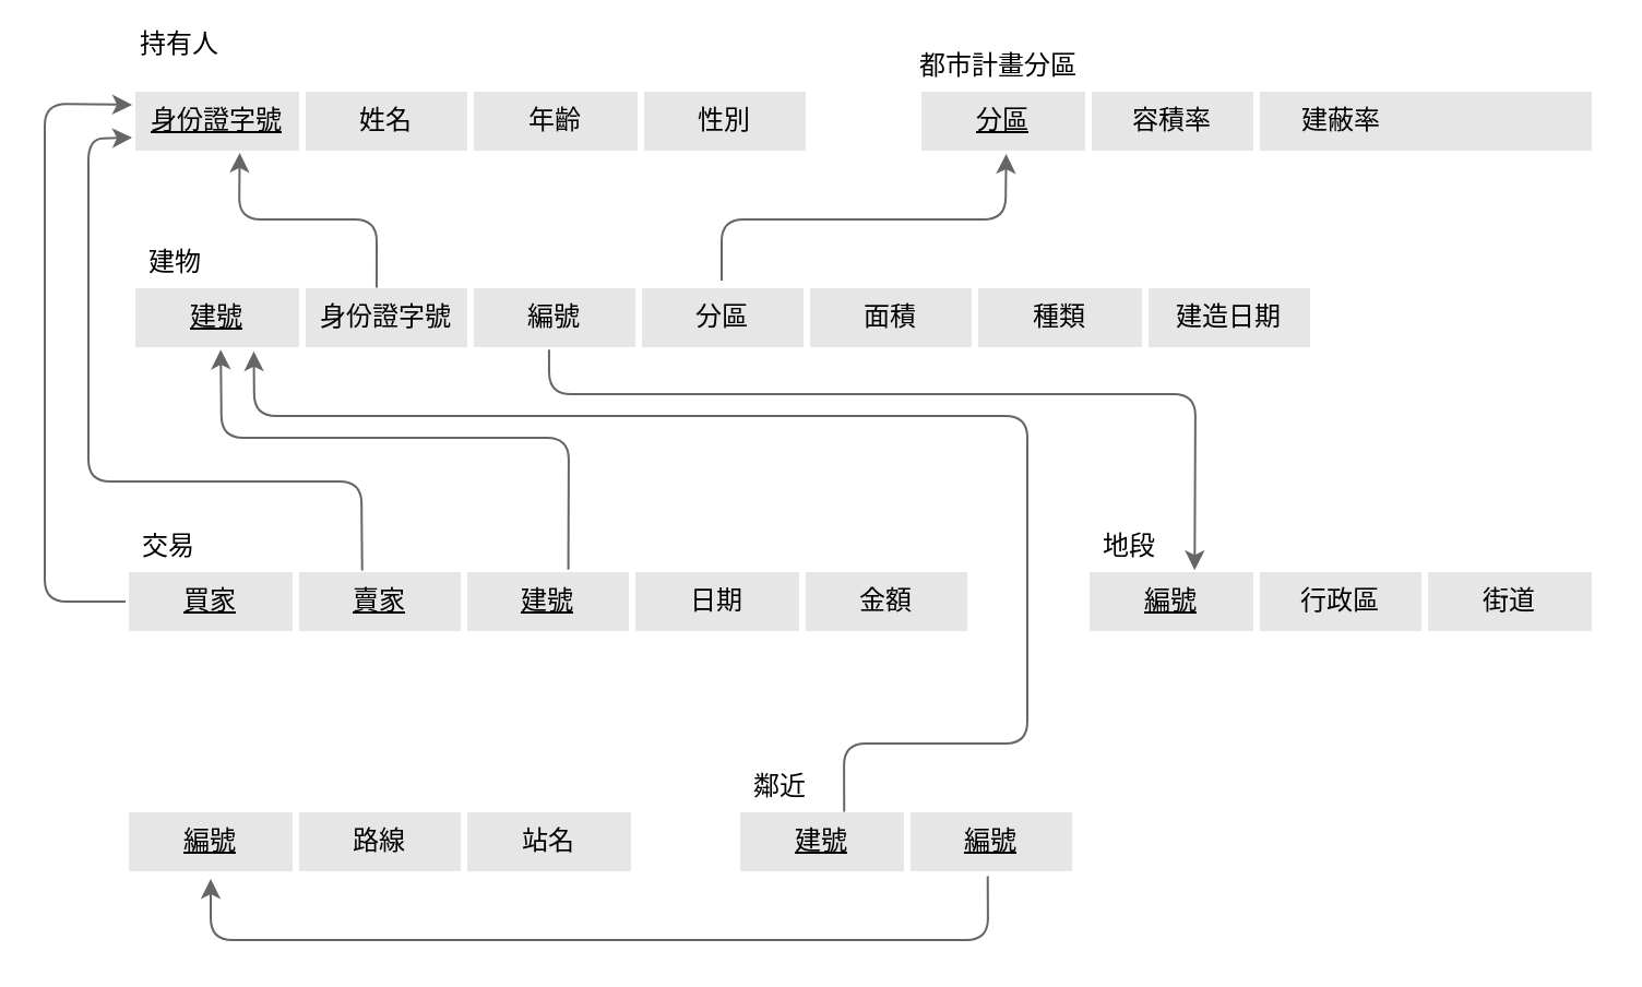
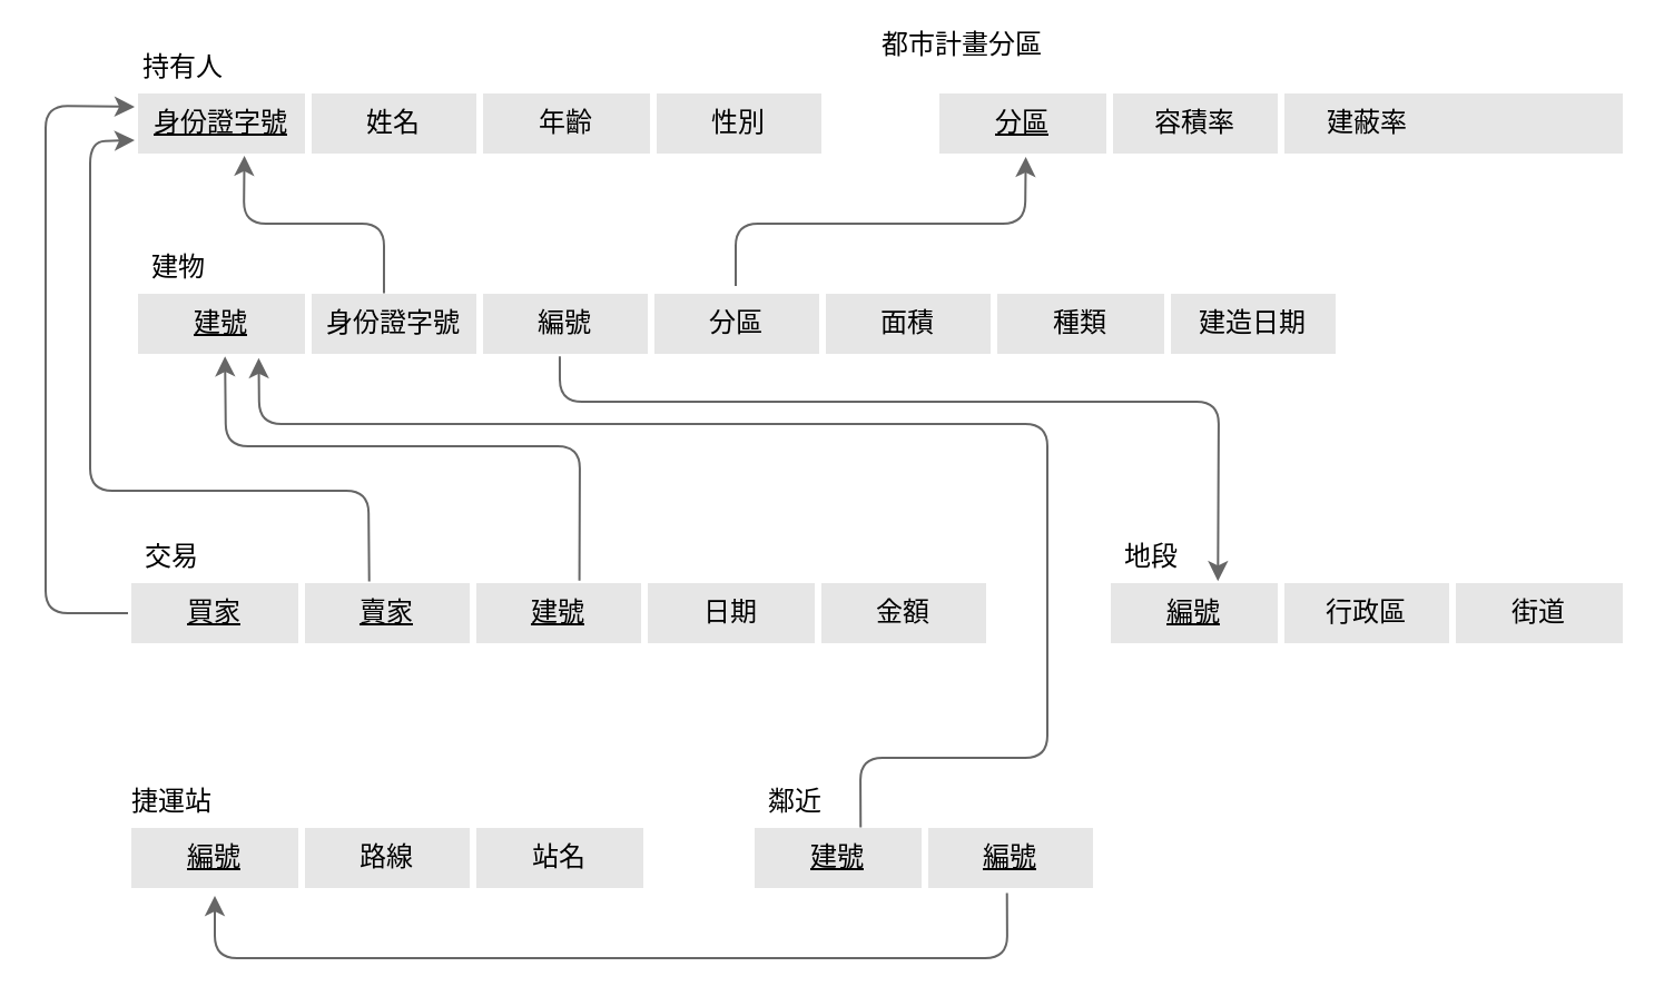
  <mxCell id="0" />
  <mxCell id="1" parent="0" />
  <mxCell id="2" value="" style="shape=table;html=1;whiteSpace=wrap;startSize=0;container=1;collapsible=0;childLayout=tableLayout;fillColor=#E6E6E6;strokeColor=#FFFFFF;strokeWidth=3;" parent="1" vertex="1"><mxGeometry x="60" y="40" width="310" height="30" as="geometry" /></mxCell>
  <mxCell id="3" value="" style="shape=partialRectangle;html=1;whiteSpace=wrap;collapsible=0;dropTarget=0;pointerEvents=0;fillColor=none;top=0;left=0;bottom=0;right=0;points=[[0,0.5],[1,0.5]];portConstraint=eastwest;" parent="2" vertex="1"><mxGeometry width="310" height="30" as="geometry" /></mxCell>
  <mxCell id="4" value="&lt;u&gt;身份證字號&lt;/u&gt;" style="shape=partialRectangle;html=1;whiteSpace=wrap;connectable=0;overflow=hidden;top=0;left=0;bottom=0;right=0;fillColor=none;" parent="3" vertex="1"><mxGeometry width="78" height="30" as="geometry" /></mxCell>
  <mxCell id="5" value="姓名" style="shape=partialRectangle;html=1;whiteSpace=wrap;connectable=0;overflow=hidden;fillColor=none;top=0;left=0;bottom=0;right=0;" parent="3" vertex="1"><mxGeometry x="78" width="77" height="30" as="geometry" /></mxCell>
  <mxCell id="6" value="年齡" style="shape=partialRectangle;html=1;whiteSpace=wrap;connectable=0;overflow=hidden;fillColor=none;top=0;left=0;bottom=0;right=0;" parent="3" vertex="1"><mxGeometry x="155" width="78" height="30" as="geometry" /></mxCell>
  <mxCell id="7" value="性別" style="shape=partialRectangle;html=1;whiteSpace=wrap;connectable=0;overflow=hidden;fillColor=none;top=0;left=0;bottom=0;right=0;" parent="3" vertex="1"><mxGeometry x="233" width="77" height="30" as="geometry" /></mxCell>
- <mxCell id="8" value="持有人" style="text;html=1;strokeColor=none;fillColor=none;align=center;verticalAlign=middle;whiteSpace=wrap;rounded=0;" parent="1" vertex="1"><mxGeometry x="62" y="10" width="40" height="20" as="geometry" /></mxCell>
+ <mxCell id="8" value="持有人" style="text;html=1;strokeColor=none;fillColor=none;align=center;verticalAlign=middle;whiteSpace=wrap;rounded=0;" parent="1" vertex="1"><mxGeometry x="62" y="20" width="40" height="20" as="geometry" /></mxCell>
  <mxCell id="9" value="" style="shape=table;html=1;whiteSpace=wrap;startSize=0;container=1;collapsible=0;childLayout=tableLayout;fillColor=#E6E6E6;strokeColor=#FFFFFF;strokeWidth=3;" parent="1" vertex="1"><mxGeometry x="60" y="130" width="541" height="30" as="geometry" /></mxCell>
  <mxCell id="10" value="" style="shape=partialRectangle;html=1;whiteSpace=wrap;collapsible=0;dropTarget=0;pointerEvents=0;fillColor=none;top=0;left=0;bottom=0;right=0;points=[[0,0.5],[1,0.5]];portConstraint=eastwest;" parent="9" vertex="1"><mxGeometry width="541" height="30" as="geometry" /></mxCell>
  <mxCell id="11" value="&lt;u&gt;建號&lt;/u&gt;" style="shape=partialRectangle;html=1;whiteSpace=wrap;connectable=0;overflow=hidden;top=0;left=0;bottom=0;right=0;fillColor=none;" parent="10" vertex="1"><mxGeometry width="78" height="30" as="geometry" /></mxCell>
  <mxCell id="12" value="&lt;span&gt;身份證字號&lt;/span&gt;" style="shape=partialRectangle;html=1;whiteSpace=wrap;connectable=0;overflow=hidden;fillColor=none;top=0;left=0;bottom=0;right=0;" parent="10" vertex="1"><mxGeometry x="78" width="77" height="30" as="geometry" /></mxCell>
  <mxCell id="13" value="編號" style="shape=partialRectangle;html=1;whiteSpace=wrap;connectable=0;overflow=hidden;fillColor=none;top=0;left=0;bottom=0;right=0;" parent="10" vertex="1"><mxGeometry x="155" width="77" height="30" as="geometry" /></mxCell>
  <mxCell id="14" value="分區" style="shape=partialRectangle;html=1;whiteSpace=wrap;connectable=0;overflow=hidden;fillColor=none;top=0;left=0;bottom=0;right=0;" parent="10" vertex="1"><mxGeometry x="232" width="77" height="30" as="geometry" /></mxCell>
  <mxCell id="15" value="面積&lt;br&gt;" style="shape=partialRectangle;html=1;whiteSpace=wrap;connectable=0;overflow=hidden;fillColor=none;top=0;left=0;bottom=0;right=0;" parent="10" vertex="1"><mxGeometry x="309" width="77" height="30" as="geometry" /></mxCell>
  <mxCell id="16" value="種類" style="shape=partialRectangle;html=1;whiteSpace=wrap;connectable=0;overflow=hidden;fillColor=none;top=0;left=0;bottom=0;right=0;" parent="10" vertex="1"><mxGeometry x="386" width="78" height="30" as="geometry" /></mxCell>
  <mxCell id="17" value="建造日期" style="shape=partialRectangle;html=1;whiteSpace=wrap;connectable=0;overflow=hidden;fillColor=none;top=0;left=0;bottom=0;right=0;" parent="10" vertex="1"><mxGeometry x="464" width="77" height="30" as="geometry" /></mxCell>
  <mxCell id="18" value="建物" style="text;html=1;strokeColor=none;fillColor=none;align=center;verticalAlign=middle;whiteSpace=wrap;rounded=0;" parent="1" vertex="1"><mxGeometry x="60" y="110" width="40" height="20" as="geometry" /></mxCell>
  <mxCell id="19" value="" style="shape=table;html=1;whiteSpace=wrap;startSize=0;container=1;collapsible=0;childLayout=tableLayout;fillColor=#E6E6E6;strokeColor=#FFFFFF;strokeWidth=3;" parent="1" vertex="1"><mxGeometry x="497" y="260" width="233" height="30" as="geometry" /></mxCell>
  <mxCell id="20" value="" style="shape=partialRectangle;html=1;whiteSpace=wrap;collapsible=0;dropTarget=0;pointerEvents=0;fillColor=none;top=0;left=0;bottom=0;right=0;points=[[0,0.5],[1,0.5]];portConstraint=eastwest;" parent="19" vertex="1"><mxGeometry width="233" height="30" as="geometry" /></mxCell>
  <mxCell id="21" value="&lt;u&gt;編號&lt;/u&gt;" style="shape=partialRectangle;html=1;whiteSpace=wrap;connectable=0;overflow=hidden;top=0;left=0;bottom=0;right=0;fillColor=none;" parent="20" vertex="1"><mxGeometry width="78" height="30" as="geometry" /></mxCell>
  <mxCell id="22" value="行政區" style="shape=partialRectangle;html=1;whiteSpace=wrap;connectable=0;overflow=hidden;fillColor=none;top=0;left=0;bottom=0;right=0;" parent="20" vertex="1"><mxGeometry x="78" width="77" height="30" as="geometry" /></mxCell>
  <mxCell id="23" value="街道" style="shape=partialRectangle;html=1;whiteSpace=wrap;connectable=0;overflow=hidden;fillColor=none;top=0;left=0;bottom=0;right=0;" parent="20" vertex="1"><mxGeometry x="155" width="78" height="30" as="geometry" /></mxCell>
  <mxCell id="24" value="地段" style="text;html=1;strokeColor=none;fillColor=none;align=center;verticalAlign=middle;whiteSpace=wrap;rounded=0;" parent="1" vertex="1"><mxGeometry x="497" y="240" width="40" height="20" as="geometry" /></mxCell>
  <mxCell id="25" value="" style="shape=table;html=1;whiteSpace=wrap;startSize=0;container=1;collapsible=0;childLayout=tableLayout;fillColor=#E6E6E6;strokeColor=#FFFFFF;strokeWidth=3;" parent="1" vertex="1"><mxGeometry x="57" y="370" width="233" height="30" as="geometry" /></mxCell>
  <mxCell id="26" value="" style="shape=partialRectangle;html=1;whiteSpace=wrap;collapsible=0;dropTarget=0;pointerEvents=0;fillColor=none;top=0;left=0;bottom=0;right=0;points=[[0,0.5],[1,0.5]];portConstraint=eastwest;" parent="25" vertex="1"><mxGeometry width="233" height="30" as="geometry" /></mxCell>
  <mxCell id="27" value="&lt;u&gt;編號&lt;/u&gt;" style="shape=partialRectangle;html=1;whiteSpace=wrap;connectable=0;overflow=hidden;top=0;left=0;bottom=0;right=0;fillColor=none;" parent="26" vertex="1"><mxGeometry width="78" height="30" as="geometry" /></mxCell>
  <mxCell id="28" value="路線" style="shape=partialRectangle;html=1;whiteSpace=wrap;connectable=0;overflow=hidden;fillColor=none;top=0;left=0;bottom=0;right=0;" parent="26" vertex="1"><mxGeometry x="78" width="77" height="30" as="geometry" /></mxCell>
  <mxCell id="29" value="站名" style="shape=partialRectangle;html=1;whiteSpace=wrap;connectable=0;overflow=hidden;fillColor=none;top=0;left=0;bottom=0;right=0;" parent="26" vertex="1"><mxGeometry x="155" width="78" height="30" as="geometry" /></mxCell>
+ <mxCell id="30" value="捷運站" style="text;html=1;strokeColor=none;fillColor=none;align=center;verticalAlign=middle;whiteSpace=wrap;rounded=0;" parent="1" vertex="1"><mxGeometry x="57" y="350" width="40" height="20" as="geometry" /></mxCell>
  <mxCell id="31" value="" style="shape=table;html=1;whiteSpace=wrap;startSize=0;container=1;collapsible=0;childLayout=tableLayout;fillColor=#E6E6E6;strokeColor=#FFFFFF;strokeWidth=3;" parent="1" vertex="1"><mxGeometry x="420" y="40" width="310" height="30" as="geometry" /></mxCell>
  <mxCell id="32" value="" style="shape=partialRectangle;html=1;whiteSpace=wrap;collapsible=0;dropTarget=0;pointerEvents=0;fillColor=none;top=0;left=0;bottom=0;right=0;points=[[0,0.5],[1,0.5]];portConstraint=eastwest;" parent="31" vertex="1"><mxGeometry width="310" height="30" as="geometry" /></mxCell>
  <mxCell id="33" value="&lt;u&gt;分區&lt;/u&gt;" style="shape=partialRectangle;html=1;whiteSpace=wrap;connectable=0;overflow=hidden;top=0;left=0;bottom=0;right=0;fillColor=none;" parent="32" vertex="1"><mxGeometry width="78" height="30" as="geometry" /></mxCell>
  <mxCell id="34" value="容積率" style="shape=partialRectangle;html=1;whiteSpace=wrap;connectable=0;overflow=hidden;fillColor=none;top=0;left=0;bottom=0;right=0;" parent="32" vertex="1"><mxGeometry x="78" width="77" height="30" as="geometry" /></mxCell>
  <mxCell id="35" value="建蔽率" style="shape=partialRectangle;html=1;whiteSpace=wrap;connectable=0;overflow=hidden;fillColor=none;top=0;left=0;bottom=0;right=0;" parent="32" vertex="1"><mxGeometry x="155" width="78" height="30" as="geometry" /></mxCell>
- <mxCell id="36" value="都市計畫分區" style="text;html=1;strokeColor=none;fillColor=none;align=center;verticalAlign=middle;whiteSpace=wrap;rounded=0;" parent="1" vertex="1"><mxGeometry x="420" y="20" width="74" height="20" as="geometry" /></mxCell>
+ <mxCell id="36" value="都市計畫分區" style="text;html=1;strokeColor=none;fillColor=none;align=center;verticalAlign=middle;whiteSpace=wrap;rounded=0;" parent="1" vertex="1"><mxGeometry x="395" y="10" width="74" height="20" as="geometry" /></mxCell>
  <mxCell id="37" value="" style="shape=table;html=1;whiteSpace=wrap;startSize=0;container=1;collapsible=0;childLayout=tableLayout;fillColor=#E6E6E6;strokeColor=#FFFFFF;strokeWidth=3;fontStyle=0" parent="1" vertex="1"><mxGeometry x="57" y="260" width="387" height="30" as="geometry" /></mxCell>
  <mxCell id="38" value="" style="shape=partialRectangle;html=1;whiteSpace=wrap;collapsible=0;dropTarget=0;pointerEvents=0;fillColor=none;top=0;left=0;bottom=0;right=0;points=[[0,0.5],[1,0.5]];portConstraint=eastwest;" parent="37" vertex="1"><mxGeometry width="387" height="30" as="geometry" /></mxCell>
  <mxCell id="39" value="&lt;span&gt;買家&lt;/span&gt;" style="shape=partialRectangle;html=1;whiteSpace=wrap;connectable=0;overflow=hidden;top=0;left=0;bottom=0;right=0;fillColor=none;fontStyle=4" parent="38" vertex="1"><mxGeometry width="78" height="30" as="geometry" /></mxCell>
  <mxCell id="40" value="賣家" style="shape=partialRectangle;html=1;whiteSpace=wrap;connectable=0;overflow=hidden;fillColor=none;top=0;left=0;bottom=0;right=0;fontStyle=4" vertex="1" parent="38"><mxGeometry x="78" width="77" height="30" as="geometry" /></mxCell>
  <mxCell id="41" value="&lt;span&gt;建號&lt;/span&gt;" style="shape=partialRectangle;html=1;whiteSpace=wrap;connectable=0;overflow=hidden;fillColor=none;top=0;left=0;bottom=0;right=0;fontStyle=4" parent="38" vertex="1"><mxGeometry x="155" width="77" height="30" as="geometry" /></mxCell>
  <mxCell id="42" value="日期" style="shape=partialRectangle;html=1;whiteSpace=wrap;connectable=0;overflow=hidden;fillColor=none;top=0;left=0;bottom=0;right=0;" parent="38" vertex="1"><mxGeometry x="232" width="78" height="30" as="geometry" /></mxCell>
  <mxCell id="43" value="金額" style="shape=partialRectangle;html=1;whiteSpace=wrap;connectable=0;overflow=hidden;fillColor=none;top=0;left=0;bottom=0;right=0;" parent="38" vertex="1"><mxGeometry x="310" width="77" height="30" as="geometry" /></mxCell>
  <mxCell id="44" value="交易" style="text;html=1;strokeColor=none;fillColor=none;align=center;verticalAlign=middle;whiteSpace=wrap;rounded=0;" parent="1" vertex="1"><mxGeometry x="57" y="240" width="40" height="20" as="geometry" /></mxCell>
  <mxCell id="45" value="" style="shape=table;html=1;whiteSpace=wrap;startSize=0;container=1;collapsible=0;childLayout=tableLayout;fillColor=#E6E6E6;strokeColor=#FFFFFF;strokeWidth=3;" parent="1" vertex="1"><mxGeometry x="337" y="370" width="155" height="30" as="geometry" /></mxCell>
  <mxCell id="46" value="" style="shape=partialRectangle;html=1;whiteSpace=wrap;collapsible=0;dropTarget=0;pointerEvents=0;fillColor=none;top=0;left=0;bottom=0;right=0;points=[[0,0.5],[1,0.5]];portConstraint=eastwest;" parent="45" vertex="1"><mxGeometry width="155" height="30" as="geometry" /></mxCell>
  <mxCell id="47" value="&lt;u&gt;建號&lt;/u&gt;" style="shape=partialRectangle;html=1;whiteSpace=wrap;connectable=0;overflow=hidden;top=0;left=0;bottom=0;right=0;fillColor=none;" parent="46" vertex="1"><mxGeometry width="78" height="30" as="geometry" /></mxCell>
  <mxCell id="48" value="&lt;u&gt;編號&lt;/u&gt;" style="shape=partialRectangle;html=1;whiteSpace=wrap;connectable=0;overflow=hidden;fillColor=none;top=0;left=0;bottom=0;right=0;" parent="46" vertex="1"><mxGeometry x="78" width="77" height="30" as="geometry" /></mxCell>
  <mxCell id="49" value="鄰近" style="text;html=1;strokeColor=none;fillColor=none;align=center;verticalAlign=middle;whiteSpace=wrap;rounded=0;" parent="1" vertex="1"><mxGeometry x="337" y="350" width="40" height="20" as="geometry" /></mxCell>
  <mxCell id="50" value="" style="endArrow=classic;html=1;exitX=0.207;exitY=0.041;exitDx=0;exitDy=0;exitPerimeter=0;strokeColor=#666666;entryX=0.159;entryY=0.983;entryDx=0;entryDy=0;entryPerimeter=0;" parent="1" source="10" edge="1" target="3"><mxGeometry width="50" height="50" relative="1" as="geometry"><mxPoint x="360" y="290" as="sourcePoint" /><mxPoint x="120" y="72" as="targetPoint" /><Array as="points"><mxPoint x="172" y="100" /><mxPoint x="109" y="100" /></Array></mxGeometry></mxCell>
  <mxCell id="51" value="" style="endArrow=classic;html=1;exitX=0;exitY=0.5;exitDx=0;exitDy=0;strokeColor=#666666;entryX=0;entryY=0.25;entryDx=0;entryDy=0;" parent="1" source="38" target="2" edge="1"><mxGeometry width="50" height="50" relative="1" as="geometry"><mxPoint x="420" y="170" as="sourcePoint" /><mxPoint x="50" y="40" as="targetPoint" /><Array as="points"><mxPoint x="20" y="275" /><mxPoint x="20" y="47" /></Array></mxGeometry></mxCell>
  <mxCell id="52" value="" style="endArrow=classic;html=1;exitX=0.524;exitY=0.013;exitDx=0;exitDy=0;exitPerimeter=0;strokeColor=#666666;entryX=0.075;entryY=0.987;entryDx=0;entryDy=0;entryPerimeter=0;" parent="1" source="38" edge="1" target="10"><mxGeometry width="50" height="50" relative="1" as="geometry"><mxPoint x="180" y="210" as="sourcePoint" /><mxPoint x="89" y="160" as="targetPoint" /><Array as="points"><mxPoint x="260" y="200" /><mxPoint x="101" y="200" /></Array></mxGeometry></mxCell>
  <mxCell id="53" value="" style="endArrow=classic;html=1;entryX=0.13;entryY=1;entryDx=0;entryDy=0;entryPerimeter=0;strokeColor=#666666;" parent="1" target="32" edge="1"><mxGeometry width="50" height="50" relative="1" as="geometry"><mxPoint x="330" y="128" as="sourcePoint" /><mxPoint x="470" y="200" as="targetPoint" /><Array as="points"><mxPoint x="330" y="100" /><mxPoint x="460" y="100" /></Array></mxGeometry></mxCell>
  <mxCell id="54" value="" style="endArrow=classic;html=1;exitX=0.353;exitY=0.987;exitDx=0;exitDy=0;exitPerimeter=0;entryX=0.213;entryY=0.02;entryDx=0;entryDy=0;entryPerimeter=0;strokeColor=#666666;" parent="1" source="10" target="20" edge="1"><mxGeometry width="50" height="50" relative="1" as="geometry"><mxPoint x="420" y="250" as="sourcePoint" /><mxPoint x="470" y="200" as="targetPoint" /><Array as="points"><mxPoint x="251" y="180" /><mxPoint x="547" y="180" /></Array></mxGeometry></mxCell>
  <mxCell id="55" value="" style="endArrow=classic;html=1;exitX=0.317;exitY=0.04;exitDx=0;exitDy=0;exitPerimeter=0;entryX=0.103;entryY=1.013;entryDx=0;entryDy=0;entryPerimeter=0;strokeColor=#666666;" parent="1" source="46" target="10" edge="1"><mxGeometry width="50" height="50" relative="1" as="geometry"><mxPoint x="420" y="250" as="sourcePoint" /><mxPoint x="470" y="200" as="targetPoint" /><Array as="points"><mxPoint x="386" y="340" /><mxPoint x="470" y="340" /><mxPoint x="470" y="190" /><mxPoint x="116" y="190" /></Array></mxGeometry></mxCell>
  <mxCell id="56" value="" style="endArrow=classic;html=1;exitX=0.741;exitY=1.027;exitDx=0;exitDy=0;exitPerimeter=0;strokeColor=#666666;" parent="1" source="46" edge="1"><mxGeometry width="50" height="50" relative="1" as="geometry"><mxPoint x="417" y="280" as="sourcePoint" /><mxPoint x="96" y="402" as="targetPoint" /><Array as="points"><mxPoint x="452" y="430" /><mxPoint x="96" y="430" /></Array></mxGeometry></mxCell>
  <mxCell id="57" value="" style="endArrow=classic;html=1;exitX=0.28;exitY=0.024;exitDx=0;exitDy=0;entryX=0;entryY=0.75;entryDx=0;entryDy=0;strokeColor=#666666;exitPerimeter=0;" edge="1" parent="1" source="38" target="2"><mxGeometry width="50" height="50" relative="1" as="geometry"><mxPoint x="58.07" y="285" as="sourcePoint" /><mxPoint x="62" y="57.8" as="targetPoint" /><Array as="points"><mxPoint x="165" y="220" /><mxPoint x="40" y="220" /><mxPoint x="40" y="63" /></Array></mxGeometry></mxCell>
